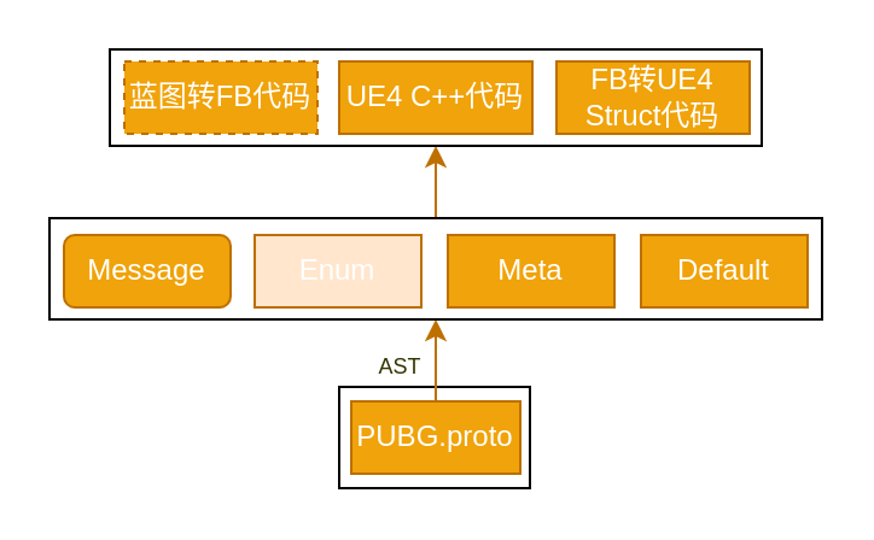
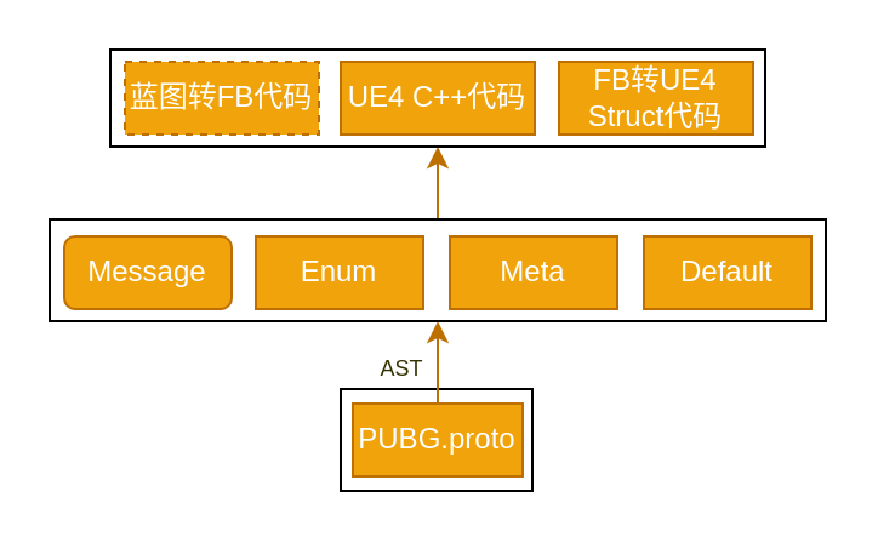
  <mxCell id="0" />
  <mxCell id="1" parent="0" />
  <mxCell id="2" value="" style="rounded=0;whiteSpace=wrap;html=1;" vertex="1" parent="1"><mxGeometry x="140" y="160" width="79" height="42" as="geometry" /></mxCell>
  <mxCell id="3" style="edgeStyle=orthogonalEdgeStyle;rounded=0;orthogonalLoop=1;jettySize=auto;html=1;entryX=0.5;entryY=1;entryDx=0;entryDy=0;fillColor=#f0a30a;strokeColor=#BD7000;" parent="1" source="11" target="6" edge="1"><mxGeometry relative="1" as="geometry" /></mxCell>
  <mxCell id="4" style="edgeStyle=orthogonalEdgeStyle;rounded=0;orthogonalLoop=1;jettySize=auto;html=1;fillColor=#f0a30a;strokeColor=#BD7000;" parent="1" source="5" target="11" edge="1"><mxGeometry relative="1" as="geometry" /></mxCell>
  <mxCell id="5" value="PUBG.proto" style="rounded=0;whiteSpace=wrap;html=1;fillColor=#f0a30a;strokeColor=#BD7000;fontColor=#ffffff;" parent="1" vertex="1"><mxGeometry x="145" y="166" width="70" height="30" as="geometry" /></mxCell>
  <mxCell id="6" value="" style="rounded=0;whiteSpace=wrap;html=1;" parent="1" vertex="1"><mxGeometry x="45" y="20" width="270" height="40" as="geometry" /></mxCell>
  <mxCell id="7" value="蓝图转FB代码" style="rounded=0;whiteSpace=wrap;html=1;fillColor=#f0a30a;strokeColor=#BD7000;fontColor=#ffffff;dashed=1;" parent="1" vertex="1"><mxGeometry x="51" y="25" width="80" height="30" as="geometry" /></mxCell>
  <mxCell id="8" value="UE4 C++代码" style="rounded=0;whiteSpace=wrap;html=1;fillColor=#f0a30a;strokeColor=#BD7000;fontColor=#ffffff;" parent="1" vertex="1"><mxGeometry x="140" y="25" width="80" height="30" as="geometry" /></mxCell>
  <mxCell id="9" value="FB转UE4&lt;br&gt;Struct代码" style="rounded=0;whiteSpace=wrap;html=1;fillColor=#f0a30a;strokeColor=#BD7000;fontColor=#ffffff;" parent="1" vertex="1"><mxGeometry x="230" y="25" width="80" height="30" as="geometry" /></mxCell>
  <mxCell id="10" value="&lt;font style=&quot;font-size: 9px&quot;&gt;AST&lt;/font&gt;" style="text;html=1;align=center;verticalAlign=middle;resizable=0;points=[];autosize=1;fontSize=6;fontColor=#333300;" parent="1" vertex="1"><mxGeometry x="145" y="147" width="40" height="10" as="geometry" /></mxCell>
  <mxCell id="11" value="" style="rounded=0;whiteSpace=wrap;html=1;" parent="1" vertex="1"><mxGeometry x="20" y="90" width="320" height="42" as="geometry" /></mxCell>
  <mxCell id="12" value="Message" style="whiteSpace=wrap;html=1;fillColor=#f0a30a;strokeColor=#BD7000;fontColor=#ffffff;rounded=1;" parent="1" vertex="1"><mxGeometry x="26" y="97" width="69" height="30" as="geometry" /></mxCell>
- <mxCell id="13" value="Enum" style="rounded=0;whiteSpace=wrap;html=1;fillColor=#ffe6cc;strokeColor=#BD7000;fontColor=#ffffff;" parent="1" vertex="1"><mxGeometry x="105" y="97" width="69" height="30" as="geometry" /></mxCell>
+ <mxCell id="13" value="Enum" style="rounded=0;whiteSpace=wrap;html=1;fillColor=#f0a30a;strokeColor=#BD7000;fontColor=#ffffff;" parent="1" vertex="1"><mxGeometry x="105" y="97" width="69" height="30" as="geometry" /></mxCell>
  <mxCell id="14" value="Meta" style="rounded=0;whiteSpace=wrap;html=1;fillColor=#f0a30a;strokeColor=#BD7000;fontColor=#ffffff;" parent="1" vertex="1"><mxGeometry x="185" y="97" width="69" height="30" as="geometry" /></mxCell>
  <mxCell id="15" value="Default" style="rounded=0;whiteSpace=wrap;html=1;fillColor=#f0a30a;strokeColor=#BD7000;fontColor=#ffffff;" parent="1" vertex="1"><mxGeometry x="265" y="97" width="69" height="30" as="geometry" /></mxCell>
